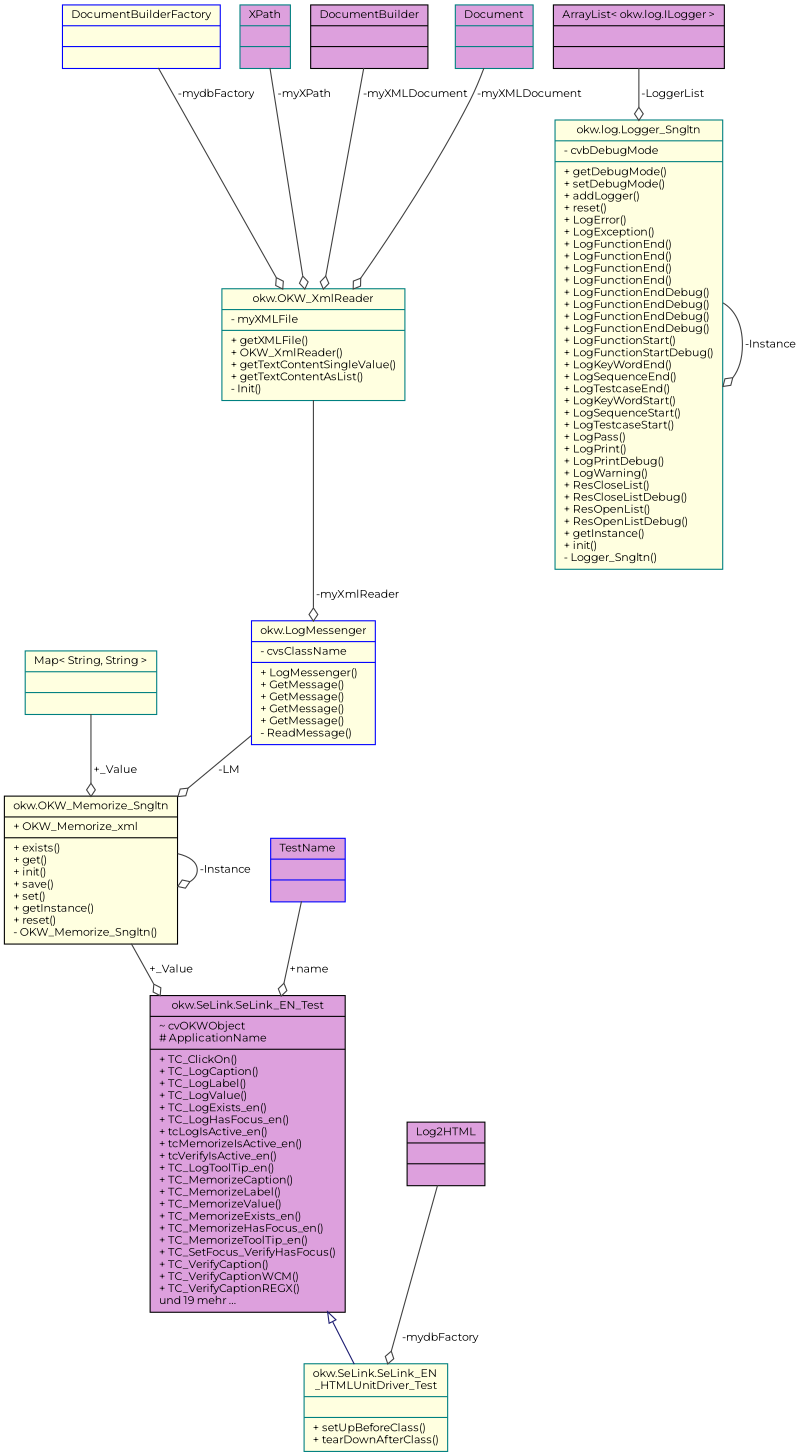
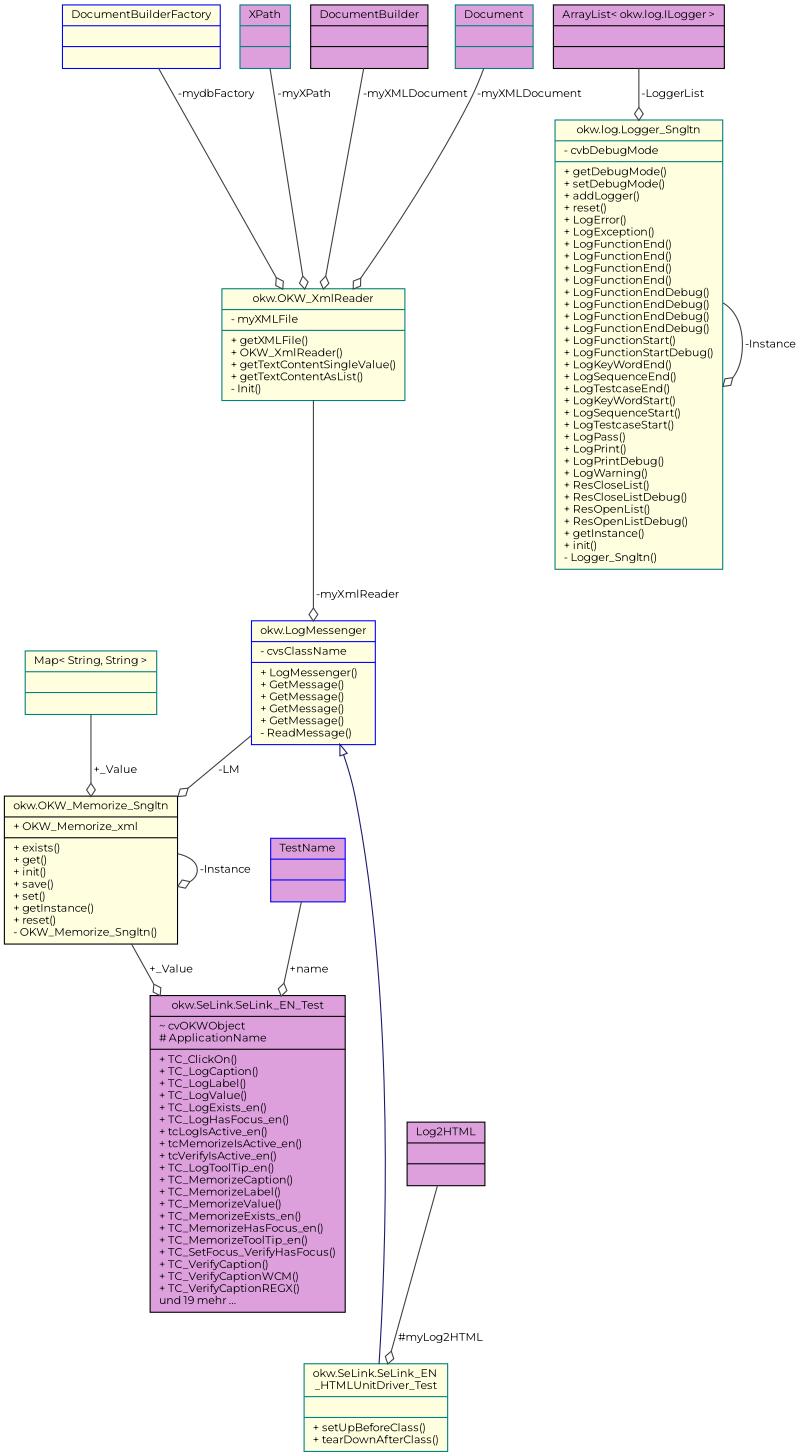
  digraph {
    fontname=Montserrat
    node [color=teal fillcolor=lightyellow fontname=Montserrat fontsize=10 shape=record style=filled]
    edge [color=grey25 fontname=Montserrat fontsize=10 labelfontname=Helvetica labelfontsize=10 style=solid arrowhead=odiamond]
    n1 [fontcolor=black height=0.2 label="{okw.SeLink.SeLink_EN\l_HTMLUnitDriver_Test\n||+ setUpBeforeClass()\l+ tearDownAfterClass()\l}" width=0.4]
    n2 [color=black fillcolor=plum height=0.2 label="{okw.SeLink.SeLink_EN_Test\n|~ cvOKWObject\l# ApplicationName\l|+ TC_ClickOn()\l+ TC_LogCaption()\l+ TC_LogLabel()\l+ TC_LogValue()\l+ TC_LogExists_en()\l+ TC_LogHasFocus_en()\l+ tcLogIsActive_en()\l+ tcMemorizeIsActive_en()\l+ tcVerifyIsActive_en()\l+ TC_LogToolTip_en()\l+ TC_MemorizeCaption()\l+ TC_MemorizeLabel()\l+ TC_MemorizeValue()\l+ TC_MemorizeExists_en()\l+ TC_MemorizeHasFocus_en()\l+ TC_MemorizeToolTip_en()\l+ TC_SetFocus_VerifyHasFocus()\l+ TC_VerifyCaption()\l+ TC_VerifyCaptionWCM()\l+ TC_VerifyCaptionREGX()\lund 19 mehr ...\l}" width=0.4]
    n3 [color=blue fillcolor=plum height=0.2 label="{TestName\n||}" width=0.4]
    n4 [color=black height=0.2 label="{okw.OKW_Memorize_Sngltn\n|+ OKW_Memorize_xml\l|+ exists()\l+ get()\l+ init()\l+ save()\l+ set()\l+ getInstance()\l+ reset()\l- OKW_Memorize_Sngltn()\l}" width=0.4]
    n5 [color=blue height=0.2 label="{okw.LogMessenger\n|- cvsClassName\l|+ LogMessenger()\l+ GetMessage()\l+ GetMessage()\l+ GetMessage()\l+ GetMessage()\l- ReadMessage()\l}" width=0.4]
    n6 [height=0.2 label="{okw.OKW_XmlReader\n|- myXMLFile\l|+ getXMLFile()\l+ OKW_XmlReader()\l+ getTextContentSingleValue()\l+ getTextContentAsList()\l- Init()\l}" width=0.4]
    n7 [color=blue height=0.2 label="{DocumentBuilderFactory\n||}" width=0.4]
    n8 [fillcolor=plum height=0.2 label="{XPath\n||}" width=0.4]
    n9 [color=black fillcolor=plum height=0.2 label="{DocumentBuilder\n||}" width=0.4]
    n10 [fillcolor=plum height=0.2 label="{Document\n||}" width=0.4]
    n11 [height=0.2 label="{Map\< String, String \>\n||}" width=0.4]
    n12 [height=0.2 label="{okw.log.Logger_Sngltn\n|- cvbDebugMode\l|+ getDebugMode()\l+ setDebugMode()\l+ addLogger()\l+ reset()\l+ LogError()\l+ LogException()\l+ LogFunctionEnd()\l+ LogFunctionEnd()\l+ LogFunctionEnd()\l+ LogFunctionEnd()\l+ LogFunctionEndDebug()\l+ LogFunctionEndDebug()\l+ LogFunctionEndDebug()\l+ LogFunctionEndDebug()\l+ LogFunctionStart()\l+ LogFunctionStartDebug()\l+ LogKeyWordEnd()\l+ LogSequenceEnd()\l+ LogTestcaseEnd()\l+ LogKeyWordStart()\l+ LogSequenceStart()\l+ LogTestcaseStart()\l+ LogPass()\l+ LogPrint()\l+ LogPrintDebug()\l+ LogWarning()\l+ ResCloseList()\l+ ResCloseListDebug()\l+ ResOpenList()\l+ ResOpenListDebug()\l+ getInstance()\l+ init()\l- Logger_Sngltn()\l}" width=0.4]
    n13 [color=black fillcolor=plum height=0.2 label="{ArrayList\< okw.log.ILogger \>\n||}" width=0.4]
    n14 [color=black fillcolor=plum height=0.2 label="{Log2HTML\n||}" width=0.4]
-   n2 -> n1 [arrowtail=onormal color=midnightblue dir=back arrowhead=""]
+   n5 -> n1 [arrowtail=onormal color=midnightblue dir=back arrowhead=""]
    n3 -> n2 [label=" +name"]
    n4 -> n2 [label=" +_Value"]
    n4 -> n4 [label=" -Instance"]
    n5 -> n4 [label=" -LM"]
    n6 -> n5 [label=" -myXmlReader"]
    n7 -> n6 [label=" -mydbFactory"]
    n8 -> n6 [label=" -myXPath"]
    n9 -> n6 [label=" -myXMLDocument"]
    n10 -> n6 [label=" -myXMLDocument"]
    n11 -> n4 [label=" +_Value"]
    n12 -> n12 [label=" -Instance"]
    n13 -> n12 [label=" -LoggerList"]
-   n14 -> n1 [label=" -mydbFactory"]
+   n14 -> n1 [label=" #myLog2HTML"]
  }
